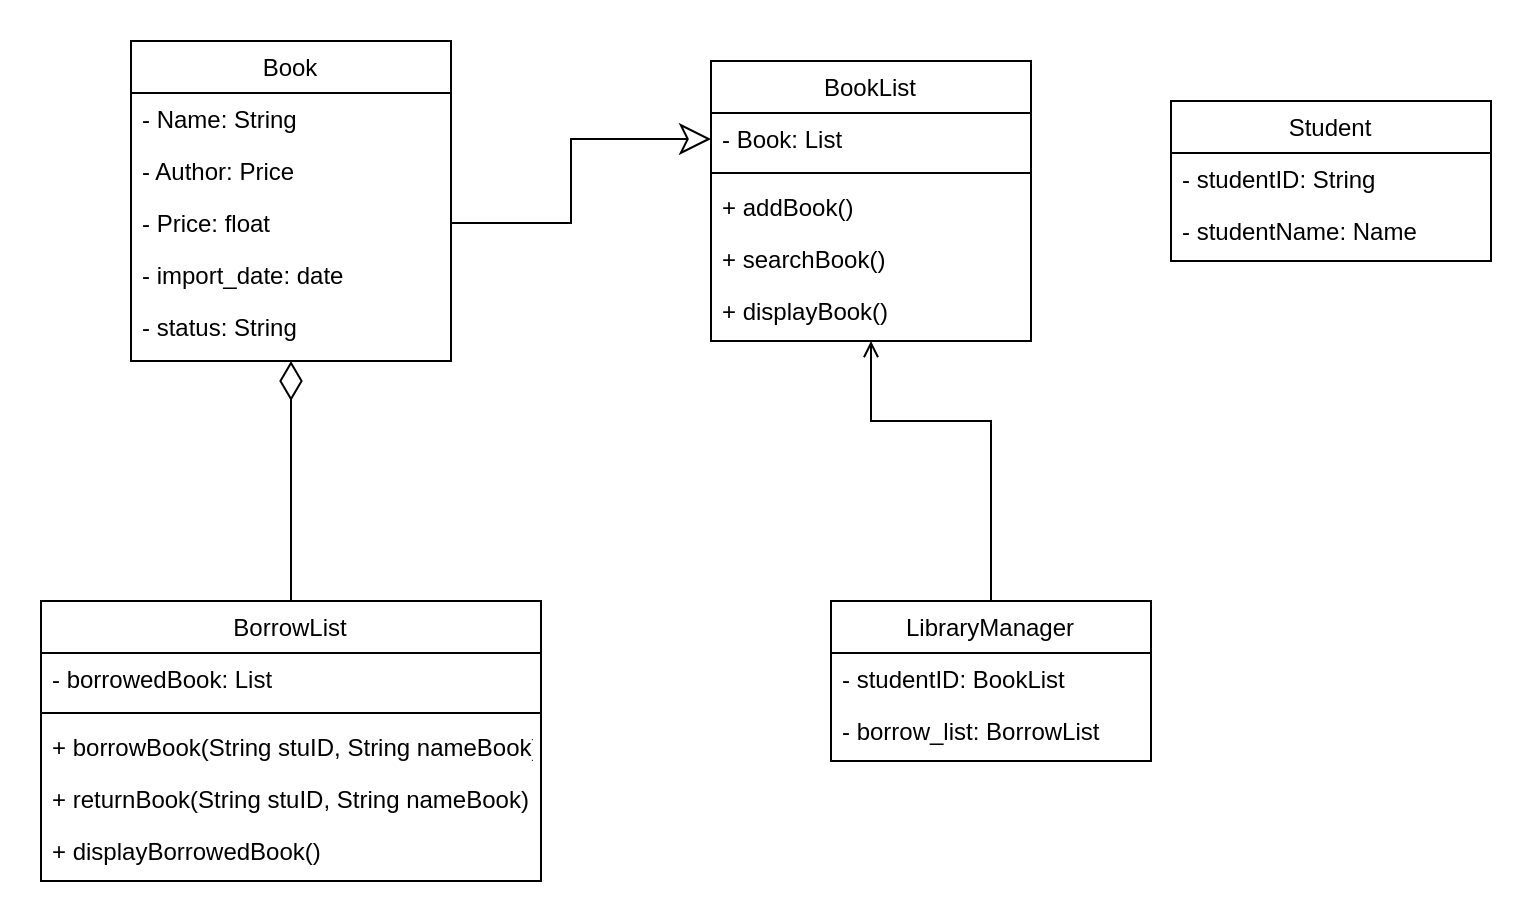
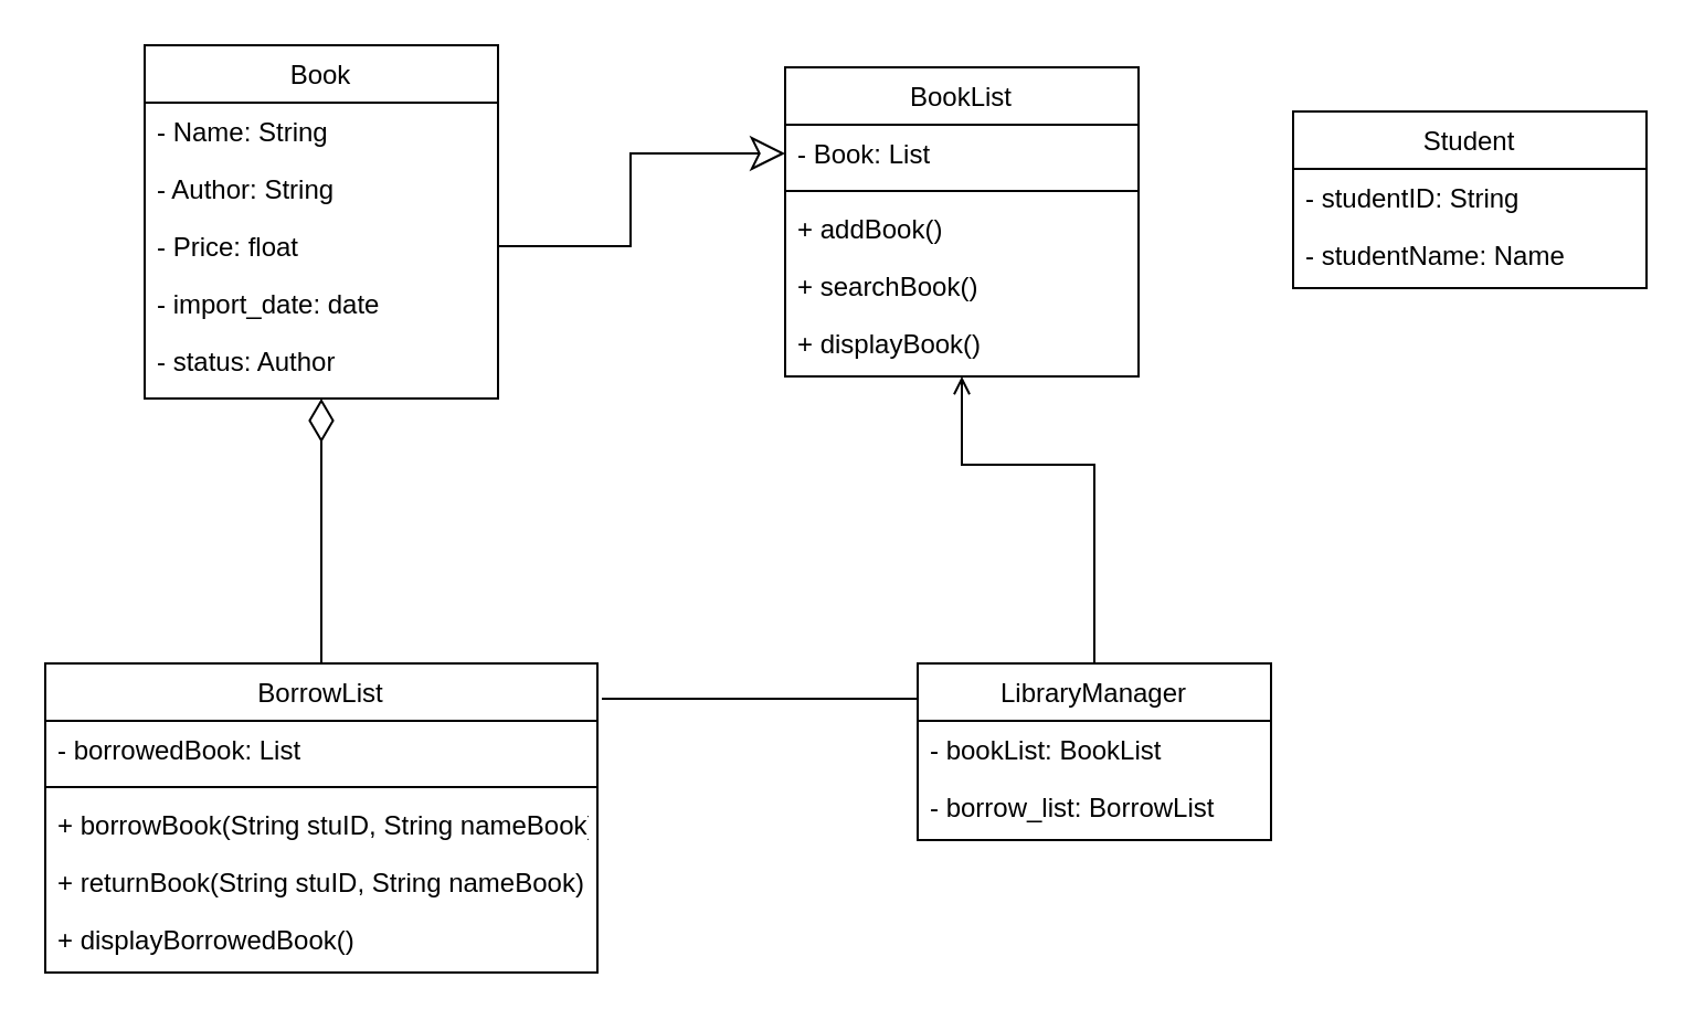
  <mxCell id="0" />
  <mxCell id="1" parent="0" />
  <mxCell id="2" value="BookList" style="swimlane;fontStyle=0;align=center;verticalAlign=top;childLayout=stackLayout;horizontal=1;startSize=26;horizontalStack=0;resizeParent=1;resizeLast=0;collapsible=1;marginBottom=0;rounded=0;shadow=0;strokeWidth=1;" parent="1" vertex="1"><mxGeometry x="355" y="30" width="160" height="140" as="geometry"><mxRectangle x="550" y="140" width="160" height="26" as="alternateBounds" /></mxGeometry></mxCell>
  <mxCell id="3" value="- Book: List" style="text;align=left;verticalAlign=top;spacingLeft=4;spacingRight=4;overflow=hidden;rotatable=0;points=[[0,0.5],[1,0.5]];portConstraint=eastwest;" parent="2" vertex="1"><mxGeometry y="26" width="160" height="26" as="geometry" /></mxCell>
  <mxCell id="4" value="" style="line;html=1;strokeWidth=1;align=left;verticalAlign=middle;spacingTop=-1;spacingLeft=3;spacingRight=3;rotatable=0;labelPosition=right;points=[];portConstraint=eastwest;" parent="2" vertex="1"><mxGeometry y="52" width="160" height="8" as="geometry" /></mxCell>
  <mxCell id="5" value="+ addBook()" style="text;align=left;verticalAlign=top;spacingLeft=4;spacingRight=4;overflow=hidden;rotatable=0;points=[[0,0.5],[1,0.5]];portConstraint=eastwest;" parent="2" vertex="1"><mxGeometry y="60" width="160" height="26" as="geometry" /></mxCell>
  <mxCell id="6" value="+ searchBook()" style="text;align=left;verticalAlign=top;spacingLeft=4;spacingRight=4;overflow=hidden;rotatable=0;points=[[0,0.5],[1,0.5]];portConstraint=eastwest;" parent="2" vertex="1"><mxGeometry y="86" width="160" height="26" as="geometry" /></mxCell>
  <mxCell id="7" value="+ displayBook()" style="text;align=left;verticalAlign=top;spacingLeft=4;spacingRight=4;overflow=hidden;rotatable=0;points=[[0,0.5],[1,0.5]];portConstraint=eastwest;" vertex="1" parent="2"><mxGeometry y="112" width="160" height="26" as="geometry" /></mxCell>
  <mxCell id="8" value="Book" style="swimlane;fontStyle=0;align=center;verticalAlign=top;childLayout=stackLayout;horizontal=1;startSize=26;horizontalStack=0;resizeParent=1;resizeLast=0;collapsible=1;marginBottom=0;rounded=0;shadow=0;strokeWidth=1;" vertex="1" parent="1"><mxGeometry x="65" width="160" height="160" as="geometry" y="20"><mxRectangle x="550" y="140" width="160" height="26" as="alternateBounds" /></mxGeometry></mxCell>
  <mxCell id="9" value="- Name: String" style="text;align=left;verticalAlign=top;spacingLeft=4;spacingRight=4;overflow=hidden;rotatable=0;points=[[0,0.5],[1,0.5]];portConstraint=eastwest;" vertex="1" parent="8"><mxGeometry y="26" width="160" height="26" as="geometry" /></mxCell>
- <mxCell id="10" value="- Author: Price" style="text;align=left;verticalAlign=top;spacingLeft=4;spacingRight=4;overflow=hidden;rotatable=0;points=[[0,0.5],[1,0.5]];portConstraint=eastwest;rounded=0;shadow=0;html=0;" vertex="1" parent="8"><mxGeometry y="52" width="160" height="26" as="geometry" /></mxCell>
+ <mxCell id="10" value="- Author: String" style="text;align=left;verticalAlign=top;spacingLeft=4;spacingRight=4;overflow=hidden;rotatable=0;points=[[0,0.5],[1,0.5]];portConstraint=eastwest;rounded=0;shadow=0;html=0;" vertex="1" parent="8"><mxGeometry y="52" width="160" height="26" as="geometry" /></mxCell>
  <mxCell id="11" value="- Price: float" style="text;align=left;verticalAlign=top;spacingLeft=4;spacingRight=4;overflow=hidden;rotatable=0;points=[[0,0.5],[1,0.5]];portConstraint=eastwest;rounded=0;shadow=0;html=0;" vertex="1" parent="8"><mxGeometry y="78" width="160" height="26" as="geometry" /></mxCell>
  <mxCell id="12" value="- import_date: date" style="text;align=left;verticalAlign=top;spacingLeft=4;spacingRight=4;overflow=hidden;rotatable=0;points=[[0,0.5],[1,0.5]];portConstraint=eastwest;rounded=0;shadow=0;html=0;" vertex="1" parent="8"><mxGeometry y="104" width="160" height="26" as="geometry" /></mxCell>
- <mxCell id="13" value="- status: String" style="text;align=left;verticalAlign=top;spacingLeft=4;spacingRight=4;overflow=hidden;rotatable=0;points=[[0,0.5],[1,0.5]];portConstraint=eastwest;rounded=0;shadow=0;html=0;" vertex="1" parent="8"><mxGeometry y="130" width="160" height="26" as="geometry" /></mxCell>
+ <mxCell id="13" value="- status: Author" style="text;align=left;verticalAlign=top;spacingLeft=4;spacingRight=4;overflow=hidden;rotatable=0;points=[[0,0.5],[1,0.5]];portConstraint=eastwest;rounded=0;shadow=0;html=0;" vertex="1" parent="8"><mxGeometry y="130" width="160" height="26" as="geometry" /></mxCell>
  <mxCell id="14" value="Student" style="swimlane;fontStyle=0;align=center;verticalAlign=top;childLayout=stackLayout;horizontal=1;startSize=26;horizontalStack=0;resizeParent=1;resizeLast=0;collapsible=1;marginBottom=0;rounded=0;shadow=0;strokeWidth=1;" vertex="1" parent="1"><mxGeometry x="585" y="50" width="160" height="80" as="geometry"><mxRectangle x="550" y="140" width="160" height="26" as="alternateBounds" /></mxGeometry></mxCell>
  <mxCell id="15" value="- studentID: String" style="text;align=left;verticalAlign=top;spacingLeft=4;spacingRight=4;overflow=hidden;rotatable=0;points=[[0,0.5],[1,0.5]];portConstraint=eastwest;" vertex="1" parent="14"><mxGeometry y="26" width="160" height="26" as="geometry" /></mxCell>
  <mxCell id="16" value="- studentName: Name" style="text;align=left;verticalAlign=top;spacingLeft=4;spacingRight=4;overflow=hidden;rotatable=0;points=[[0,0.5],[1,0.5]];portConstraint=eastwest;rounded=0;shadow=0;html=0;" vertex="1" parent="14"><mxGeometry y="52" width="160" height="26" as="geometry" /></mxCell>
  <mxCell id="17" style="edgeStyle=orthogonalEdgeStyle;rounded=0;orthogonalLoop=1;jettySize=auto;html=1;exitX=0.5;exitY=0;exitDx=0;exitDy=0;entryX=0.5;entryY=1;entryDx=0;entryDy=0;endArrow=open;endFill=0;" edge="1" parent="1" source="18" target="2"><mxGeometry relative="1" as="geometry"><Array as="points"><mxPoint x="495" y="210" /><mxPoint x="435" y="210" /></Array></mxGeometry></mxCell>
  <mxCell id="18" value="LibraryManager" style="swimlane;fontStyle=0;align=center;verticalAlign=top;childLayout=stackLayout;horizontal=1;startSize=26;horizontalStack=0;resizeParent=1;resizeLast=0;collapsible=1;marginBottom=0;rounded=0;shadow=0;strokeWidth=1;" vertex="1" parent="1"><mxGeometry x="415" y="300" width="160" height="80" as="geometry"><mxRectangle x="550" y="140" width="160" height="26" as="alternateBounds" /></mxGeometry></mxCell>
- <mxCell id="19" value="- studentID: BookList" style="text;align=left;verticalAlign=top;spacingLeft=4;spacingRight=4;overflow=hidden;rotatable=0;points=[[0,0.5],[1,0.5]];portConstraint=eastwest;" vertex="1" parent="18"><mxGeometry y="26" width="160" height="26" as="geometry" /></mxCell>
+ <mxCell id="19" value="- bookList: BookList" style="text;align=left;verticalAlign=top;spacingLeft=4;spacingRight=4;overflow=hidden;rotatable=0;points=[[0,0.5],[1,0.5]];portConstraint=eastwest;" vertex="1" parent="18"><mxGeometry y="26" width="160" height="26" as="geometry" /></mxCell>
  <mxCell id="20" value="- borrow_list: BorrowList" style="text;align=left;verticalAlign=top;spacingLeft=4;spacingRight=4;overflow=hidden;rotatable=0;points=[[0,0.5],[1,0.5]];portConstraint=eastwest;rounded=0;shadow=0;html=0;" vertex="1" parent="18"><mxGeometry y="52" width="160" height="26" as="geometry" /></mxCell>
  <mxCell id="21" style="edgeStyle=orthogonalEdgeStyle;rounded=0;orthogonalLoop=1;jettySize=auto;html=1;exitX=0.5;exitY=0;exitDx=0;exitDy=0;entryX=0.5;entryY=1;entryDx=0;entryDy=0;endArrow=diamondThin;endFill=0;strokeWidth=1;endSize=17;" edge="1" parent="1" source="22" target="8"><mxGeometry relative="1" as="geometry" /></mxCell>
  <mxCell id="22" value="BorrowList" style="swimlane;fontStyle=0;align=center;verticalAlign=top;childLayout=stackLayout;horizontal=1;startSize=26;horizontalStack=0;resizeParent=1;resizeLast=0;collapsible=1;marginBottom=0;rounded=0;shadow=0;strokeWidth=1;" vertex="1" parent="1"><mxGeometry x="20" y="300" width="250" height="140" as="geometry"><mxRectangle x="550" y="140" width="160" height="26" as="alternateBounds" /></mxGeometry></mxCell>
  <mxCell id="23" value="- borrowedBook: List" style="text;align=left;verticalAlign=top;spacingLeft=4;spacingRight=4;overflow=hidden;rotatable=0;points=[[0,0.5],[1,0.5]];portConstraint=eastwest;" vertex="1" parent="22"><mxGeometry y="26" width="250" height="26" as="geometry" /></mxCell>
  <mxCell id="24" value="" style="line;html=1;strokeWidth=1;align=left;verticalAlign=middle;spacingTop=-1;spacingLeft=3;spacingRight=3;rotatable=0;labelPosition=right;points=[];portConstraint=eastwest;" vertex="1" parent="22"><mxGeometry y="52" width="250" height="8" as="geometry" /></mxCell>
  <mxCell id="25" value="+ borrowBook(String stuID, String nameBook)" style="text;align=left;verticalAlign=top;spacingLeft=4;spacingRight=4;overflow=hidden;rotatable=0;points=[[0,0.5],[1,0.5]];portConstraint=eastwest;" vertex="1" parent="22"><mxGeometry y="60" width="250" height="26" as="geometry" /></mxCell>
  <mxCell id="26" value="+ returnBook(String stuID, String nameBook)" style="text;align=left;verticalAlign=top;spacingLeft=4;spacingRight=4;overflow=hidden;rotatable=0;points=[[0,0.5],[1,0.5]];portConstraint=eastwest;" vertex="1" parent="22"><mxGeometry y="86" width="250" height="26" as="geometry" /></mxCell>
  <mxCell id="27" value="+ displayBorrowedBook()" style="text;align=left;verticalAlign=top;spacingLeft=4;spacingRight=4;overflow=hidden;rotatable=0;points=[[0,0.5],[1,0.5]];portConstraint=eastwest;" vertex="1" parent="22"><mxGeometry y="112" width="250" height="26" as="geometry" /></mxCell>
  <mxCell id="28" style="rounded=0;orthogonalLoop=1;jettySize=auto;html=1;exitX=1;exitY=0.5;exitDx=0;exitDy=0;endArrow=classic;endFill=0;entryX=0;entryY=0.5;entryDx=0;entryDy=0;edgeStyle=orthogonalEdgeStyle;endSize=13;" edge="1" parent="1" source="11" target="3"><mxGeometry relative="1" as="geometry"><mxPoint x="195" y="122" as="sourcePoint" /><mxPoint x="319" y="70" as="targetPoint" /></mxGeometry></mxCell>
+ <mxCell id="29" style="edgeStyle=orthogonalEdgeStyle;rounded=0;orthogonalLoop=1;jettySize=auto;html=1;exitX=0;exitY=0.163;exitDx=0;exitDy=0;entryX=1.008;entryY=0.114;entryDx=0;entryDy=0;endArrow=none;endFill=0;exitPerimeter=0;entryPerimeter=0;" edge="1" parent="1" source="18" target="22"><mxGeometry relative="1" as="geometry"><Array as="points"><mxPoint x="415" y="316" /></Array></mxGeometry></mxCell>
